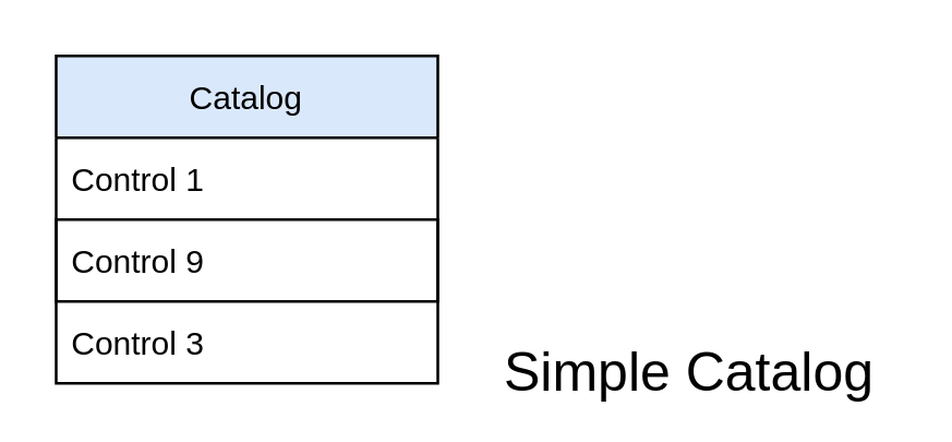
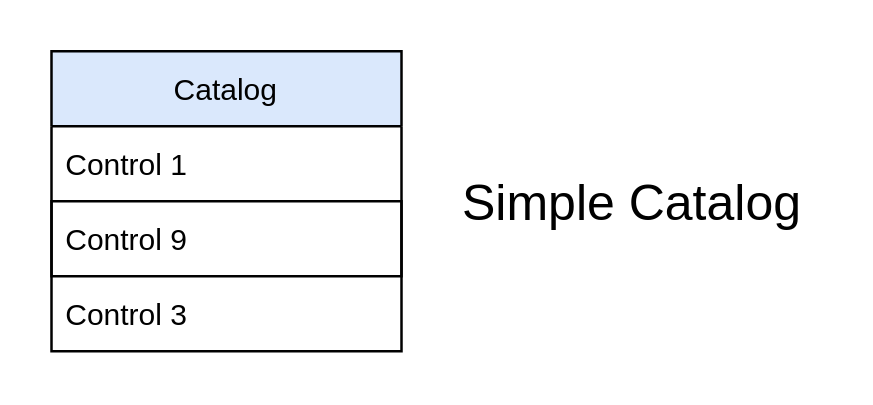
  <mxCell id="0" />
  <mxCell id="1" parent="0" />
  <mxCell id="2" value="Catalog" style="swimlane;fontStyle=0;childLayout=stackLayout;horizontal=1;startSize=30;horizontalStack=0;resizeParent=1;resizeParentMax=0;resizeLast=0;collapsible=1;marginBottom=0;fillColor=#dae8fc;strokeColor=#000000;" vertex="1" parent="1"><mxGeometry x="20" y="20" width="140" height="120" as="geometry" /></mxCell>
  <mxCell id="3" value="Control 1" style="text;strokeColor=none;fillColor=none;align=left;verticalAlign=middle;spacingLeft=4;spacingRight=4;overflow=hidden;points=[[0,0.5],[1,0.5]];portConstraint=eastwest;rotatable=0;" vertex="1" parent="2"><mxGeometry y="30" width="140" height="30" as="geometry" /></mxCell>
  <mxCell id="4" value="Control 9" style="text;strokeColor=default;fillColor=none;align=left;verticalAlign=middle;spacingLeft=4;spacingRight=4;overflow=hidden;points=[[0,0.5],[1,0.5]];portConstraint=eastwest;rotatable=0;" vertex="1" parent="2"><mxGeometry y="60" width="140" height="30" as="geometry" /></mxCell>
  <mxCell id="5" value="Control 3" style="text;strokeColor=none;fillColor=none;align=left;verticalAlign=middle;spacingLeft=4;spacingRight=4;overflow=hidden;points=[[0,0.5],[1,0.5]];portConstraint=eastwest;rotatable=0;" vertex="1" parent="2"><mxGeometry y="90" width="140" height="30" as="geometry" /></mxCell>
- <mxCell id="6" value="Simple Catalog" style="text;html=1;align=center;verticalAlign=middle;resizable=0;points=[];autosize=1;strokeColor=none;fillColor=none;fontSize=20;" vertex="1" parent="1"><mxGeometry x="177" y="120" width="150" height="30" as="geometry" /></mxCell>
+ <mxCell id="6" value="Simple Catalog" style="text;html=1;align=center;verticalAlign=middle;resizable=0;points=[];autosize=1;strokeColor=none;fillColor=none;fontSize=20;" vertex="1" parent="1"><mxGeometry x="177" y="65" width="150" height="30" as="geometry" /></mxCell>
